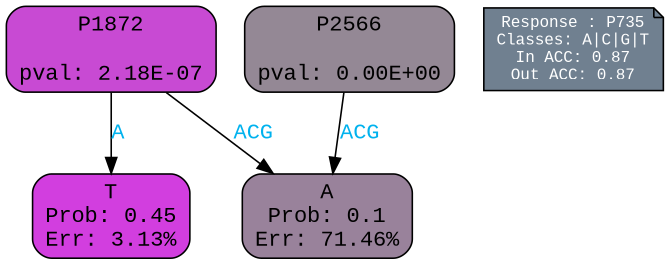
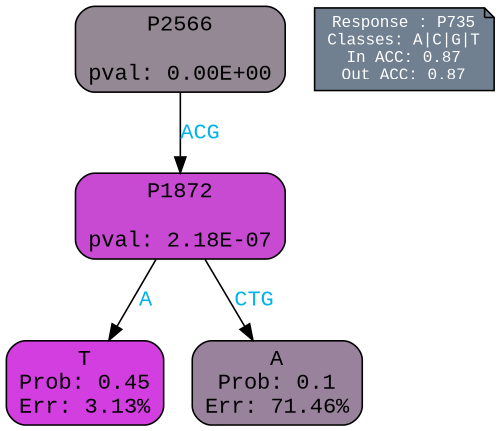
  digraph {
    fontname="Liberation Mono"
    ranksep=equally
    splines=polylines
    node [color=black fontname="Liberation Mono" shape=box style="filled, rounded"]
    edge [fontcolor=deepskyblue2 fontname="Liberation Mono"]
    n1 [fillcolor="#d23edf" label="T\nProb: 0.45\nErr: 3.13%"]
    n2 [fillcolor="#99829b" label="A\nProb: 0.1\nErr: 71.46%"]
    n3 [align=left fillcolor=slategray fontcolor=white fontsize=10 label="Response : P735\nClasses: A|C|G|T\nIn ACC: 0.87\nOut ACC: 0.87\n" shape=note style=filled]
    n4 [fillcolor="#948895" label="P2566\n\npval: 0.00E+00"]
    n5 [fillcolor="#c84ad3" label="P1872\n\npval: 2.18E-07"]
    subgraph sub_1 {
      rank=same
      n1
      n2
    }
    subgraph sub_2 {
      rank=same
      n3
      n4
    }
-   n4 -> n2 [label=ACG]
+   n4 -> n5 [label=ACG]
    n5 -> n1 [label=A]
-   n5 -> n2 [label=ACG]
+   n5 -> n2 [label=CTG]
  }
